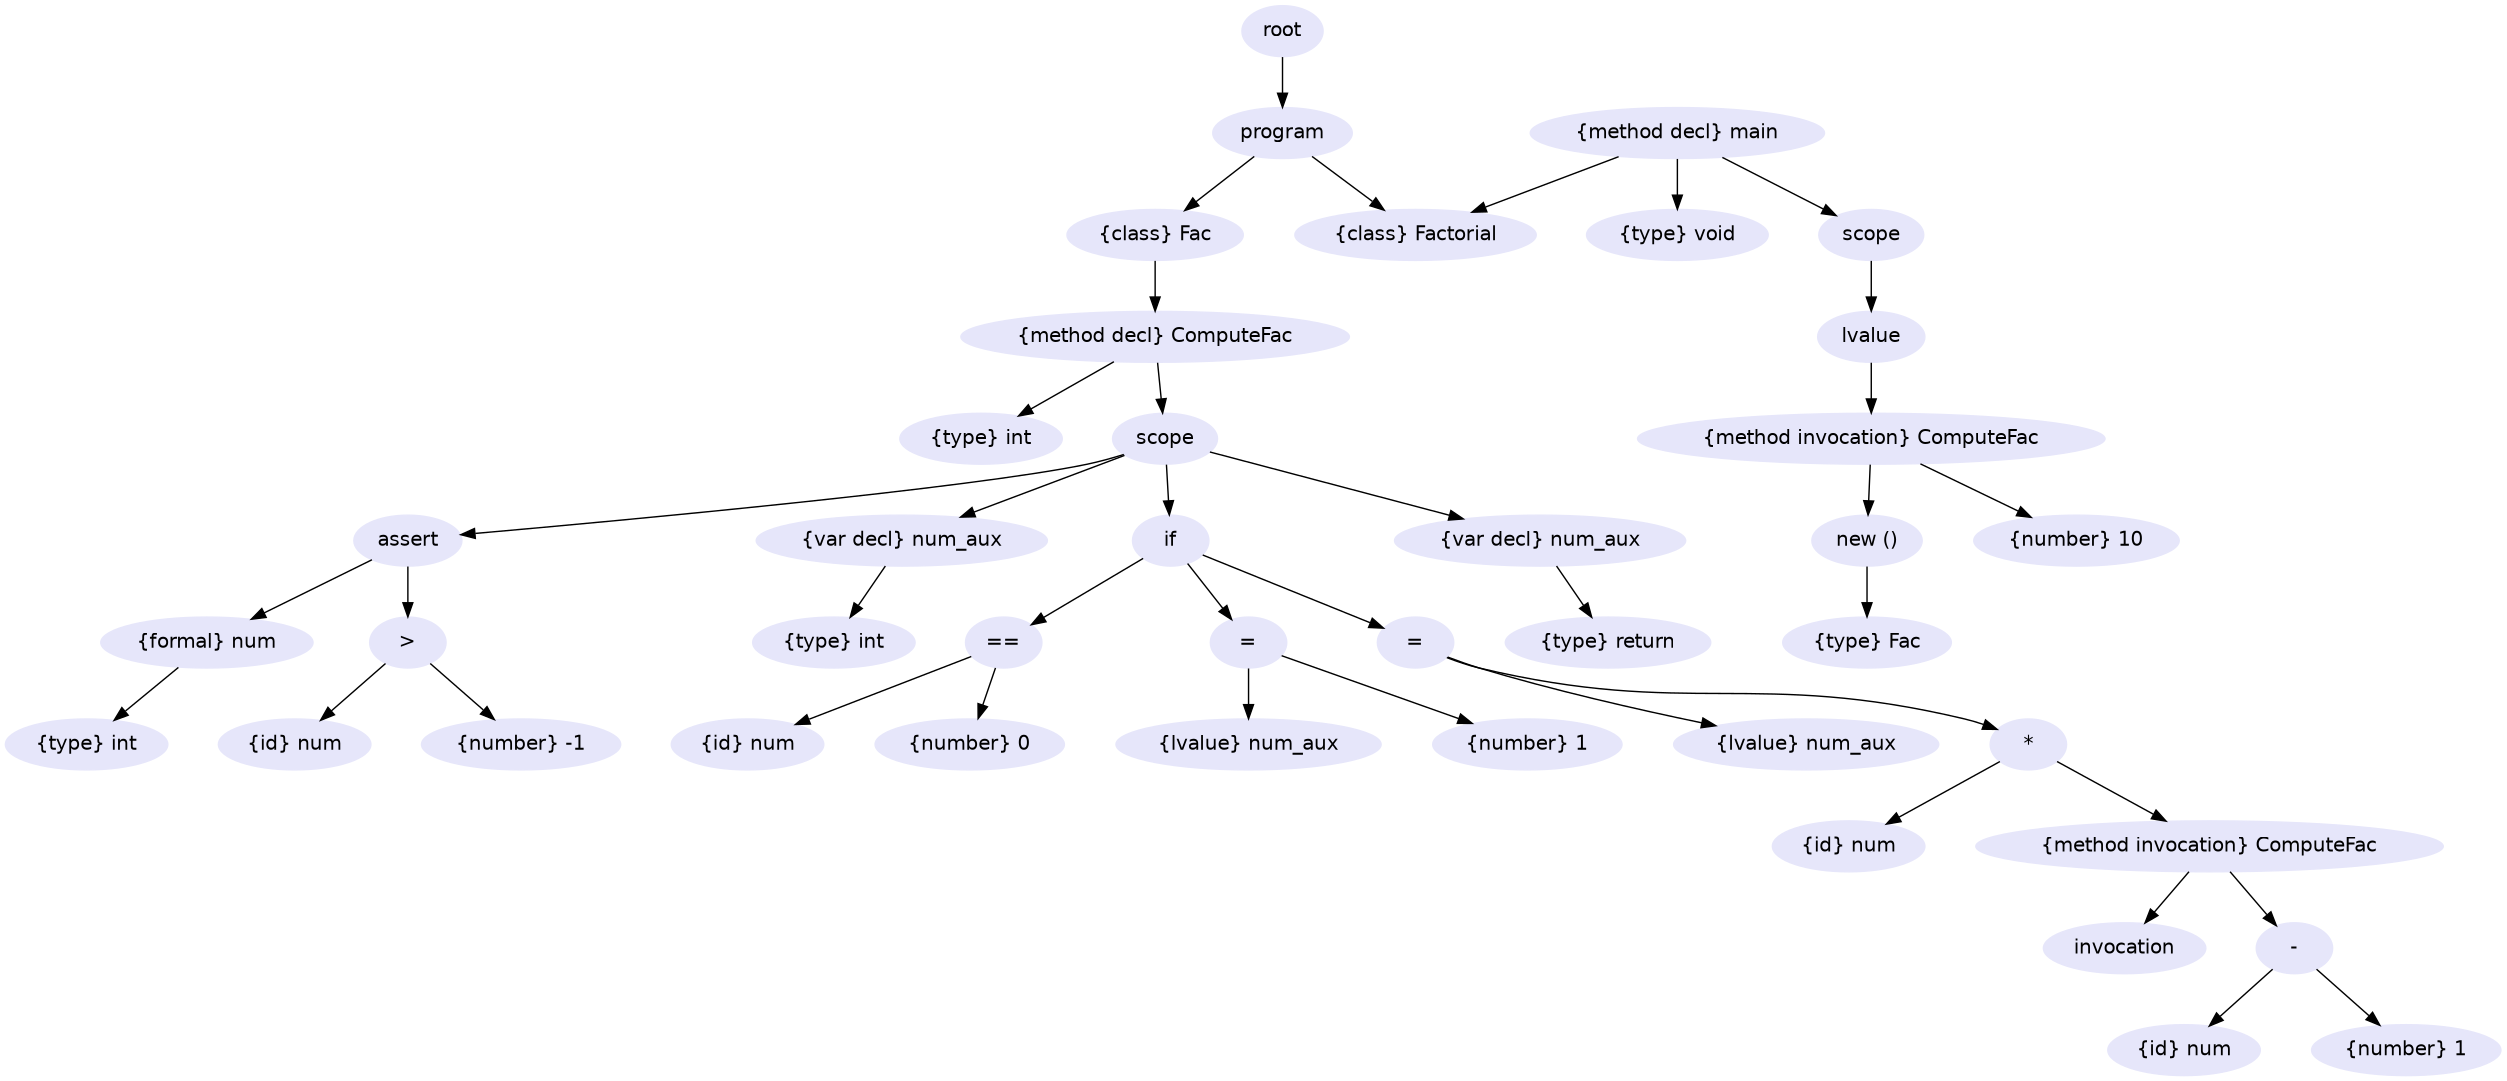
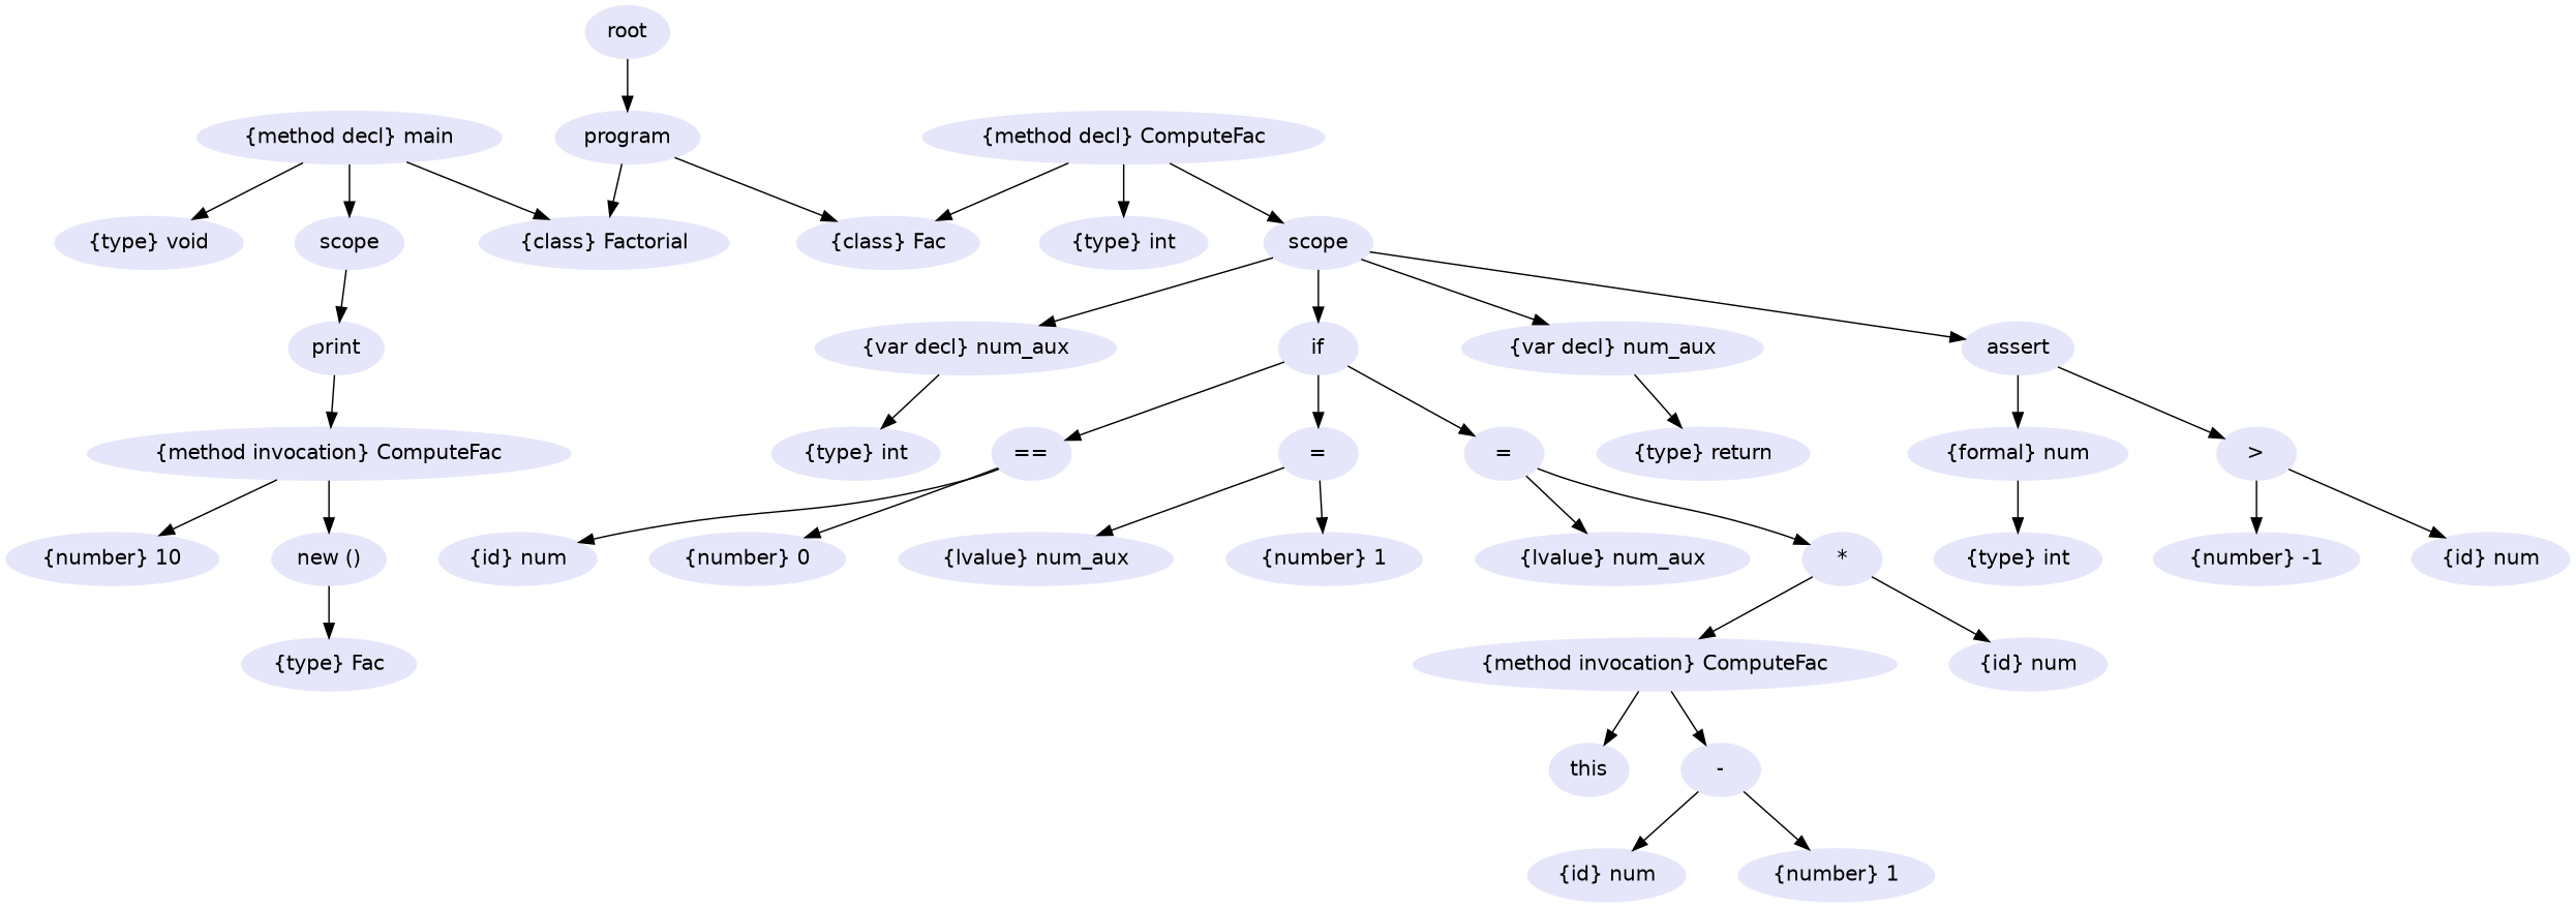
  digraph {
    nodesep=0.5
    node [color=Lavender fontname=Helvetica style=filled]
    n1 [label=root]
    n2 [label=program]
    n3 [label="{class} Factorial"]
    n4 [label="{class} Fac"]
    n5 [label="{method decl} ComputeFac"]
    n6 [label="{method decl} main"]
    n7 [label="{type} void"]
    n8 [label=scope]
-   n9 [label=lvalue]
+   n9 [label=print]
    n10 [label="{method invocation} ComputeFac"]
    n11 [label="new ()"]
    n12 [label="{number} 10"]
    n13 [label="{type} Fac"]
    n14 [label="{type} int"]
    n15 [label=scope]
    n16 [label="{formal} num"]
    n17 [label="{type} int"]
    n18 [label=assert]
    n19 [label="{var decl} num_aux"]
    n20 [label=if]
    n21 [label="{var decl} num_aux"]
    n22 [label=">"]
    n23 [label="{type} int"]
    n24 [label="=="]
    n25 [label="="]
    n26 [label="="]
    n27 [label="{type} return"]
    n28 [label="{id} num"]
    n29 [label="{number} -1"]
    n30 [label="{id} num"]
    n31 [label="{number} 0"]
    n32 [label="{lvalue} num_aux"]
    n33 [label="{number} 1"]
    n34 [label="{lvalue} num_aux"]
    n35 [label="*"]
    n36 [label="{id} num"]
    n37 [label="{method invocation} ComputeFac"]
-   n38 [label=invocation]
+   n38 [label=this]
    n39 [label="-"]
    n40 [label="{id} num"]
    n41 [label="{number} 1"]
    n1 -> n2
    n2 -> n3
    n2 -> n4
-   n4 -> n5
+   n5 -> n4
    n5 -> n14
    n5 -> n15
    n6 -> n3
    n6 -> n7
    n6 -> n8
    n8 -> n9
    n9 -> n10
    n10 -> n11
    n10 -> n12
    n11 -> n13
    n15 -> n18
    n15 -> n19
    n15 -> n20
    n15 -> n21
    n16 -> n17
    n18 -> n16
    n18 -> n22
    n19 -> n23
    n20 -> n24
    n20 -> n25
    n20 -> n26
    n21 -> n27
    n22 -> n28
    n22 -> n29
    n24 -> n30
    n24 -> n31
    n25 -> n32
    n25 -> n33
    n26 -> n34
    n26 -> n35
    n35 -> n36
    n35 -> n37
    n37 -> n38
    n37 -> n39
    n39 -> n40
    n39 -> n41
  }
